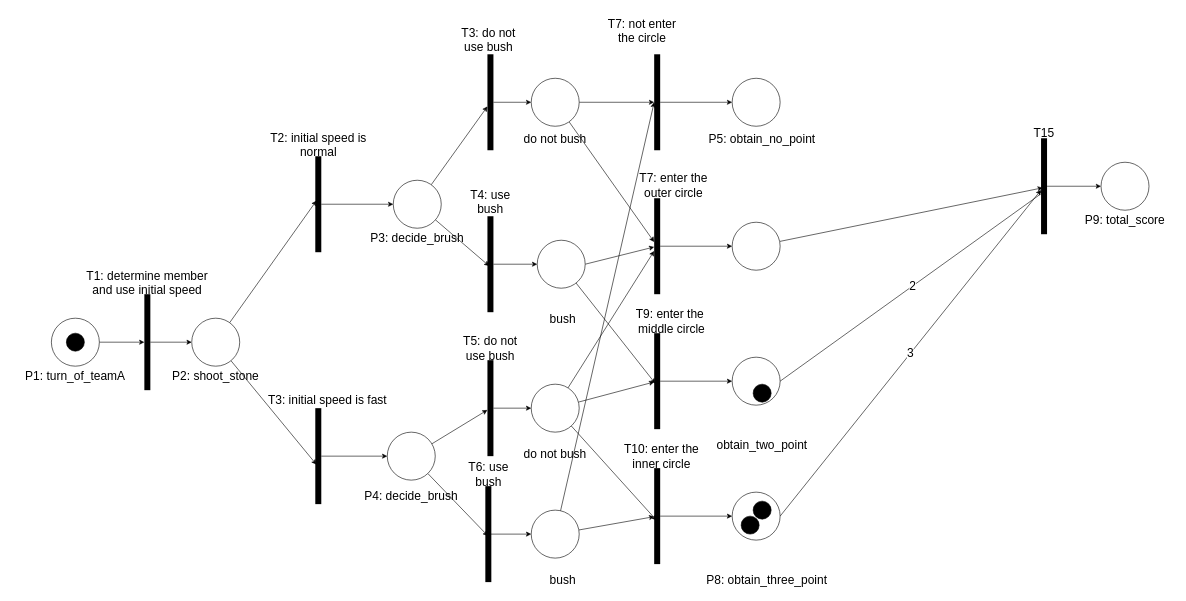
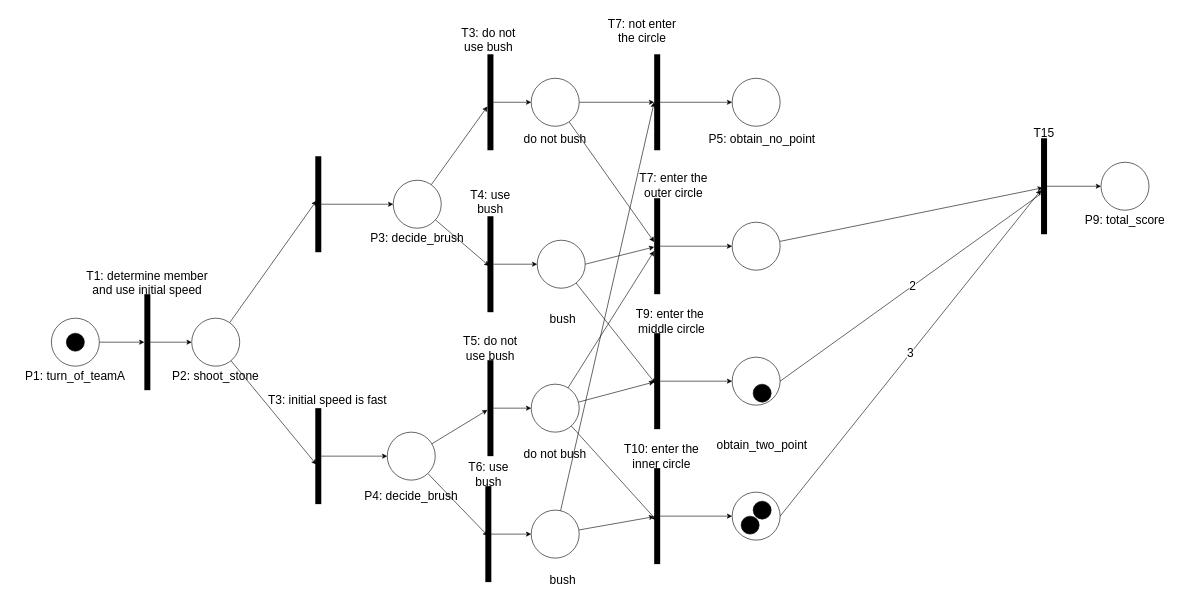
  <mxCell id="0" />
  <mxCell id="1" parent="0" />
  <mxCell id="2" style="edgeStyle=none;rounded=0;orthogonalLoop=1;jettySize=auto;html=1;fontSize=20;" parent="1" source="3" target="6" edge="1"><mxGeometry relative="1" as="geometry"><mxPoint x="245" y="570" as="targetPoint" /></mxGeometry></mxCell>
  <mxCell id="3" value="" style="ellipse;whiteSpace=wrap;html=1;aspect=fixed;fontSize=20;strokeWidth=1;fillColor=#FFFFFF;" parent="1" vertex="1"><mxGeometry x="85" y="530" width="80" height="80" as="geometry" /></mxCell>
  <mxCell id="4" value="P1: turn_of_teamA" style="text;html=1;strokeColor=none;fillColor=none;align=center;verticalAlign=middle;whiteSpace=wrap;rounded=0;fontSize=20;" parent="1" vertex="1"><mxGeometry x="20" y="610" width="210" height="30" as="geometry" /></mxCell>
  <mxCell id="5" style="edgeStyle=none;rounded=0;orthogonalLoop=1;jettySize=auto;html=1;fontSize=20;" parent="1" source="6" target="9" edge="1"><mxGeometry relative="1" as="geometry"><mxPoint x="335" y="570" as="targetPoint" /></mxGeometry></mxCell>
  <mxCell id="6" value="" style="line;strokeWidth=10;direction=south;html=1;fontSize=20;fillColor=#FFFFFF;" parent="1" vertex="1"><mxGeometry x="240" y="490" width="10" height="160" as="geometry" /></mxCell>
  <mxCell id="7" style="edgeStyle=none;rounded=0;orthogonalLoop=1;jettySize=auto;html=1;entryX=0.463;entryY=0.8;entryDx=0;entryDy=0;entryPerimeter=0;fontSize=20;" parent="1" source="9" target="14" edge="1"><mxGeometry relative="1" as="geometry" /></mxCell>
  <mxCell id="8" style="edgeStyle=none;rounded=0;orthogonalLoop=1;jettySize=auto;html=1;entryX=0.588;entryY=0.8;entryDx=0;entryDy=0;entryPerimeter=0;fontSize=20;" parent="1" source="9" target="16" edge="1"><mxGeometry relative="1" as="geometry" /></mxCell>
  <mxCell id="9" value="" style="ellipse;whiteSpace=wrap;html=1;aspect=fixed;fontSize=20;strokeWidth=1;fillColor=#FFFFFF;" parent="1" vertex="1"><mxGeometry x="319" y="530" width="80" height="80" as="geometry" /></mxCell>
  <mxCell id="10" value="P2: shoot_stone" style="text;html=1;strokeColor=none;fillColor=none;align=center;verticalAlign=middle;whiteSpace=wrap;rounded=0;fontSize=20;" parent="1" vertex="1"><mxGeometry x="259" y="610" width="200" height="30" as="geometry" /></mxCell>
  <mxCell id="11" value="" style="edgeStyle=none;rounded=0;orthogonalLoop=1;jettySize=auto;html=1;fontSize=20;" parent="1" source="12" target="6" edge="1"><mxGeometry relative="1" as="geometry" /></mxCell>
  <mxCell id="12" value="T1: determine member and use initial speed" style="text;html=1;strokeColor=none;fillColor=none;align=center;verticalAlign=middle;whiteSpace=wrap;rounded=0;fontSize=20;" parent="1" vertex="1"><mxGeometry x="130" y="450" width="230" height="40" as="geometry" /></mxCell>
  <mxCell id="13" style="edgeStyle=none;rounded=0;orthogonalLoop=1;jettySize=auto;html=1;fontSize=20;" parent="1" source="14" target="21" edge="1"><mxGeometry relative="1" as="geometry"><mxPoint x="635" y="340" as="targetPoint" /></mxGeometry></mxCell>
  <mxCell id="14" value="" style="line;strokeWidth=10;direction=south;html=1;fontSize=20;fillColor=#FFFFFF;" parent="1" vertex="1"><mxGeometry x="525" y="260" width="10" height="160" as="geometry" /></mxCell>
  <mxCell id="15" style="edgeStyle=none;rounded=0;orthogonalLoop=1;jettySize=auto;html=1;fontSize=20;" parent="1" source="16" target="29" edge="1"><mxGeometry relative="1" as="geometry" /></mxCell>
  <mxCell id="16" value="" style="line;strokeWidth=10;direction=south;html=1;fontSize=20;fillColor=#FFFFFF;" parent="1" vertex="1"><mxGeometry x="525" y="680" width="10" height="160" as="geometry" /></mxCell>
- <mxCell id="17" value="T2: initial speed is normal" style="text;html=1;strokeColor=none;fillColor=none;align=center;verticalAlign=middle;whiteSpace=wrap;rounded=0;fontSize=20;" parent="1" vertex="1"><mxGeometry x="429.5" y="225" width="201" height="30" as="geometry" /></mxCell>
  <mxCell id="18" value="T3: initial speed is fast" style="text;html=1;strokeColor=none;fillColor=none;align=center;verticalAlign=middle;whiteSpace=wrap;rounded=0;fontSize=20;" parent="1" vertex="1"><mxGeometry x="445" y="650" width="201" height="30" as="geometry" /></mxCell>
  <mxCell id="19" style="edgeStyle=none;rounded=0;orthogonalLoop=1;jettySize=auto;html=1;entryX=0.519;entryY=0.7;entryDx=0;entryDy=0;entryPerimeter=0;fontSize=20;" parent="1" source="21" target="26" edge="1"><mxGeometry relative="1" as="geometry" /></mxCell>
  <mxCell id="20" style="edgeStyle=none;rounded=0;orthogonalLoop=1;jettySize=auto;html=1;fontSize=20;" parent="1" source="21" target="24" edge="1"><mxGeometry relative="1" as="geometry" /></mxCell>
  <mxCell id="21" value="" style="ellipse;whiteSpace=wrap;html=1;aspect=fixed;fontSize=20;strokeWidth=1;fillColor=#FFFFFF;" parent="1" vertex="1"><mxGeometry x="655" y="300" width="80" height="80" as="geometry" /></mxCell>
  <mxCell id="22" value="P3: decide_brush" style="text;html=1;strokeColor=none;fillColor=none;align=center;verticalAlign=middle;whiteSpace=wrap;rounded=0;fontSize=20;" parent="1" vertex="1"><mxGeometry x="615" y="380" width="160" height="30" as="geometry" /></mxCell>
  <mxCell id="23" style="edgeStyle=orthogonalEdgeStyle;rounded=0;orthogonalLoop=1;jettySize=auto;html=1;entryX=0;entryY=0.5;entryDx=0;entryDy=0;" parent="1" source="24" target="48" edge="1"><mxGeometry relative="1" as="geometry" /></mxCell>
  <mxCell id="24" value="" style="line;strokeWidth=10;direction=south;html=1;fontSize=20;fillColor=#FFFFFF;" parent="1" vertex="1"><mxGeometry x="812" y="90" width="10" height="160" as="geometry" /></mxCell>
  <mxCell id="25" style="edgeStyle=orthogonalEdgeStyle;rounded=0;orthogonalLoop=1;jettySize=auto;html=1;entryX=0;entryY=0.5;entryDx=0;entryDy=0;" parent="1" source="26" target="51" edge="1"><mxGeometry relative="1" as="geometry" /></mxCell>
  <mxCell id="26" value="" style="line;strokeWidth=10;direction=south;html=1;fontSize=20;fillColor=#FFFFFF;" parent="1" vertex="1"><mxGeometry x="812" y="360" width="10" height="160" as="geometry" /></mxCell>
  <mxCell id="27" style="edgeStyle=none;rounded=0;orthogonalLoop=1;jettySize=auto;html=1;entryX=0.519;entryY=0.7;entryDx=0;entryDy=0;entryPerimeter=0;fontSize=20;" parent="1" source="29" target="34" edge="1"><mxGeometry relative="1" as="geometry" /></mxCell>
  <mxCell id="28" style="edgeStyle=none;rounded=0;orthogonalLoop=1;jettySize=auto;html=1;fontSize=20;" parent="1" source="29" target="32" edge="1"><mxGeometry relative="1" as="geometry" /></mxCell>
  <mxCell id="29" value="" style="ellipse;whiteSpace=wrap;html=1;aspect=fixed;fontSize=20;strokeWidth=1;fillColor=#FFFFFF;" parent="1" vertex="1"><mxGeometry x="645" y="720" width="80" height="80" as="geometry" /></mxCell>
  <mxCell id="30" value="P4: decide_brush" style="text;html=1;strokeColor=none;fillColor=none;align=center;verticalAlign=middle;whiteSpace=wrap;rounded=0;fontSize=20;" parent="1" vertex="1"><mxGeometry x="605" y="810" width="160" height="30" as="geometry" /></mxCell>
  <mxCell id="31" style="edgeStyle=none;rounded=0;orthogonalLoop=1;jettySize=auto;html=1;entryX=0;entryY=0.5;entryDx=0;entryDy=0;" parent="1" source="32" target="55" edge="1"><mxGeometry relative="1" as="geometry" /></mxCell>
  <mxCell id="32" value="" style="line;strokeWidth=10;direction=south;html=1;fontSize=20;fillColor=#FFFFFF;" parent="1" vertex="1"><mxGeometry x="812" y="600" width="10" height="160" as="geometry" /></mxCell>
  <mxCell id="33" style="edgeStyle=none;rounded=0;orthogonalLoop=1;jettySize=auto;html=1;entryX=0;entryY=0.5;entryDx=0;entryDy=0;fontSize=20;" parent="1" source="34" target="58" edge="1"><mxGeometry relative="1" as="geometry" /></mxCell>
  <mxCell id="34" value="" style="line;strokeWidth=10;direction=south;html=1;fontSize=20;fillColor=#FFFFFF;" parent="1" vertex="1"><mxGeometry x="812" y="810" width="3" height="160" as="geometry" /></mxCell>
  <mxCell id="35" style="edgeStyle=none;rounded=0;orthogonalLoop=1;jettySize=auto;html=1;entryX=0.516;entryY=0.712;entryDx=0;entryDy=0;entryPerimeter=0;fontSize=20;" parent="1" source="36" target="42" edge="1"><mxGeometry relative="1" as="geometry" /></mxCell>
  <mxCell id="36" value="" style="ellipse;whiteSpace=wrap;html=1;aspect=fixed;fontSize=20;strokeWidth=1;fillColor=#FFFFFF;" parent="1" vertex="1"><mxGeometry x="1220" y="370" width="80" height="80" as="geometry" /></mxCell>
  <mxCell id="37" value="" style="ellipse;whiteSpace=wrap;html=1;aspect=fixed;fontSize=20;strokeWidth=1;fillColor=#FFFFFF;" parent="1" vertex="1"><mxGeometry x="1835" y="270" width="80" height="80" as="geometry" /></mxCell>
  <mxCell id="38" value="P9: total_score" style="text;html=1;strokeColor=none;fillColor=none;align=center;verticalAlign=middle;whiteSpace=wrap;rounded=0;fontSize=20;" parent="1" vertex="1"><mxGeometry x="1795" y="350" width="160" height="30" as="geometry" /></mxCell>
  <mxCell id="39" value="" style="ellipse;whiteSpace=wrap;html=1;aspect=fixed;fontSize=20;strokeWidth=1;fillColor=#FFFFFF;" parent="1" vertex="1"><mxGeometry x="1220" y="130" width="80" height="80" as="geometry" /></mxCell>
  <mxCell id="40" value="P5: obtain_no_point" style="text;html=1;strokeColor=none;fillColor=none;align=center;verticalAlign=middle;whiteSpace=wrap;rounded=0;fontSize=20;" parent="1" vertex="1"><mxGeometry x="1165" y="215" width="210" height="30" as="geometry" /></mxCell>
  <mxCell id="41" style="edgeStyle=orthogonalEdgeStyle;rounded=0;orthogonalLoop=1;jettySize=auto;html=1;entryX=0;entryY=0.5;entryDx=0;entryDy=0;" parent="1" source="42" target="37" edge="1"><mxGeometry relative="1" as="geometry" /></mxCell>
  <mxCell id="42" value="" style="line;strokeWidth=10;direction=south;html=1;fontSize=20;fillColor=#FFFFFF;" parent="1" vertex="1"><mxGeometry x="1735" y="230" width="10" height="160" as="geometry" /></mxCell>
  <mxCell id="43" value="T15" style="text;html=1;strokeColor=none;fillColor=none;align=center;verticalAlign=middle;whiteSpace=wrap;rounded=0;fontSize=20;" parent="1" vertex="1"><mxGeometry x="1650" y="195" width="180" height="50" as="geometry" /></mxCell>
- <mxCell id="44" value="P8: obtain_three_point" style="text;html=1;strokeColor=none;fillColor=none;align=center;verticalAlign=middle;whiteSpace=wrap;rounded=0;fontSize=20;" parent="1" vertex="1"><mxGeometry x="1168" y="950" width="220" height="30" as="geometry" /></mxCell>
  <mxCell id="45" value="" style="ellipse;whiteSpace=wrap;html=1;aspect=fixed;fontSize=20;strokeWidth=1;fillColor=#000000;" parent="1" vertex="1"><mxGeometry x="110" y="555" width="30" height="30" as="geometry" /></mxCell>
  <mxCell id="46" style="edgeStyle=none;rounded=0;orthogonalLoop=1;jettySize=auto;html=1;fontSize=20;" parent="1" source="48" target="66" edge="1"><mxGeometry relative="1" as="geometry" /></mxCell>
  <mxCell id="47" style="rounded=0;orthogonalLoop=1;jettySize=auto;html=1;fontSize=20;" edge="1" parent="1" source="48" target="64"><mxGeometry relative="1" as="geometry" /></mxCell>
  <mxCell id="48" value="" style="ellipse;whiteSpace=wrap;html=1;aspect=fixed;" parent="1" vertex="1"><mxGeometry x="885" y="130" width="80" height="80" as="geometry" /></mxCell>
  <mxCell id="49" style="rounded=0;orthogonalLoop=1;jettySize=auto;html=1;exitX=1;exitY=0.5;exitDx=0;exitDy=0;" parent="1" source="51" target="64" edge="1"><mxGeometry relative="1" as="geometry" /></mxCell>
  <mxCell id="50" style="edgeStyle=none;rounded=0;orthogonalLoop=1;jettySize=auto;html=1;entryX=0.525;entryY=0.8;entryDx=0;entryDy=0;entryPerimeter=0;fontSize=20;" edge="1" parent="1" source="51" target="62"><mxGeometry relative="1" as="geometry" /></mxCell>
  <mxCell id="51" value="" style="ellipse;whiteSpace=wrap;html=1;aspect=fixed;" parent="1" vertex="1"><mxGeometry x="895" y="400" width="80" height="80" as="geometry" /></mxCell>
  <mxCell id="52" style="edgeStyle=none;rounded=0;orthogonalLoop=1;jettySize=auto;html=1;" parent="1" source="55" target="62" edge="1"><mxGeometry relative="1" as="geometry" /></mxCell>
  <mxCell id="53" style="edgeStyle=none;rounded=0;orthogonalLoop=1;jettySize=auto;html=1;fontSize=20;" edge="1" parent="1" source="55" target="64"><mxGeometry relative="1" as="geometry" /></mxCell>
  <mxCell id="54" style="edgeStyle=none;rounded=0;orthogonalLoop=1;jettySize=auto;html=1;entryX=0.544;entryY=0.6;entryDx=0;entryDy=0;entryPerimeter=0;fontSize=20;" edge="1" parent="1" source="55" target="60"><mxGeometry relative="1" as="geometry" /></mxCell>
  <mxCell id="55" value="" style="ellipse;whiteSpace=wrap;html=1;aspect=fixed;" parent="1" vertex="1"><mxGeometry x="885" y="640" width="80" height="80" as="geometry" /></mxCell>
  <mxCell id="56" style="edgeStyle=none;rounded=0;orthogonalLoop=1;jettySize=auto;html=1;fontSize=20;" parent="1" source="58" target="60" edge="1"><mxGeometry relative="1" as="geometry" /></mxCell>
  <mxCell id="57" style="edgeStyle=none;rounded=0;orthogonalLoop=1;jettySize=auto;html=1;entryX=0.5;entryY=1;entryDx=0;entryDy=0;entryPerimeter=0;fontSize=20;" edge="1" parent="1" source="58" target="66"><mxGeometry relative="1" as="geometry" /></mxCell>
  <mxCell id="58" value="" style="ellipse;whiteSpace=wrap;html=1;aspect=fixed;" parent="1" vertex="1"><mxGeometry x="885" y="850" width="80" height="80" as="geometry" /></mxCell>
  <mxCell id="59" style="edgeStyle=none;rounded=0;orthogonalLoop=1;jettySize=auto;html=1;fontSize=20;" edge="1" parent="1" source="60" target="75"><mxGeometry relative="1" as="geometry" /></mxCell>
  <mxCell id="60" value="" style="line;strokeWidth=10;direction=south;html=1;fontSize=20;fillColor=#FFFFFF;" parent="1" vertex="1"><mxGeometry x="1090" y="780" width="10" height="160" as="geometry" /></mxCell>
  <mxCell id="61" style="edgeStyle=none;rounded=0;orthogonalLoop=1;jettySize=auto;html=1;entryX=0;entryY=0.5;entryDx=0;entryDy=0;fontSize=20;" edge="1" parent="1" source="62" target="71"><mxGeometry relative="1" as="geometry" /></mxCell>
  <mxCell id="62" value="" style="line;strokeWidth=10;direction=south;html=1;fontSize=20;fillColor=#FFFFFF;" parent="1" vertex="1"><mxGeometry x="1090" y="555" width="10" height="160" as="geometry" /></mxCell>
  <mxCell id="63" style="edgeStyle=none;rounded=0;orthogonalLoop=1;jettySize=auto;html=1;entryX=0;entryY=0.5;entryDx=0;entryDy=0;fontSize=20;" edge="1" parent="1" source="64" target="36"><mxGeometry relative="1" as="geometry" /></mxCell>
  <mxCell id="64" value="" style="line;strokeWidth=10;direction=south;html=1;fontSize=20;fillColor=#FFFFFF;" parent="1" vertex="1"><mxGeometry x="1090" y="330" width="10" height="160" as="geometry" /></mxCell>
  <mxCell id="65" style="edgeStyle=none;rounded=0;orthogonalLoop=1;jettySize=auto;html=1;fontSize=20;" parent="1" source="66" target="39" edge="1"><mxGeometry relative="1" as="geometry"><mxPoint x="1115" y="170" as="targetPoint" /></mxGeometry></mxCell>
  <mxCell id="66" value="" style="line;strokeWidth=10;direction=south;html=1;fontSize=20;fillColor=#FFFFFF;" parent="1" vertex="1"><mxGeometry x="1090" y="90" width="10" height="160" as="geometry" /></mxCell>
  <mxCell id="67" value="do not bush" style="text;html=1;strokeColor=none;fillColor=none;align=center;verticalAlign=middle;whiteSpace=wrap;rounded=0;fontSize=20;" parent="1" vertex="1"><mxGeometry x="845" y="215" width="160" height="30" as="geometry" /></mxCell>
  <mxCell id="68" value="do not bush" style="text;html=1;strokeColor=none;fillColor=none;align=center;verticalAlign=middle;whiteSpace=wrap;rounded=0;fontSize=20;" parent="1" vertex="1"><mxGeometry x="845" y="740" width="160" height="30" as="geometry" /></mxCell>
  <mxCell id="69" value="&amp;nbsp;bush" style="text;html=1;strokeColor=none;fillColor=none;align=center;verticalAlign=middle;whiteSpace=wrap;rounded=0;fontSize=20;" parent="1" vertex="1"><mxGeometry x="855" y="515" width="160" height="30" as="geometry" /></mxCell>
  <mxCell id="70" value="&amp;nbsp;bush" style="text;html=1;strokeColor=none;fillColor=none;align=center;verticalAlign=middle;whiteSpace=wrap;rounded=0;fontSize=20;" parent="1" vertex="1"><mxGeometry x="855" y="950" width="160" height="30" as="geometry" /></mxCell>
  <mxCell id="71" value="" style="ellipse;whiteSpace=wrap;html=1;aspect=fixed;" parent="1" vertex="1"><mxGeometry x="1220" y="595" width="80" height="80" as="geometry" /></mxCell>
  <mxCell id="72" value="&lt;font style=&quot;font-size: 20px&quot;&gt;2&lt;/font&gt;" style="edgeStyle=none;rounded=0;orthogonalLoop=1;jettySize=auto;html=1;entryX=0.548;entryY=0.333;entryDx=0;entryDy=0;exitX=1;exitY=0.5;exitDx=0;exitDy=0;entryPerimeter=0;" parent="1" source="71" target="42" edge="1"><mxGeometry relative="1" as="geometry"><mxPoint x="1585" y="536.219" as="sourcePoint" /></mxGeometry></mxCell>
  <mxCell id="73" value="" style="ellipse;whiteSpace=wrap;html=1;aspect=fixed;fontSize=20;strokeWidth=1;fillColor=#000000;" parent="1" vertex="1"><mxGeometry x="1255" y="640" width="30" height="30" as="geometry" /></mxCell>
  <mxCell id="74" value="obtain_two_point" style="text;html=1;strokeColor=none;fillColor=none;align=center;verticalAlign=middle;whiteSpace=wrap;rounded=0;fontSize=20;" parent="1" vertex="1"><mxGeometry x="1195" y="720" width="150" height="40" as="geometry" /></mxCell>
  <mxCell id="75" value="" style="ellipse;whiteSpace=wrap;html=1;aspect=fixed;fontSize=20;" parent="1" vertex="1"><mxGeometry x="1220" y="820" width="80" height="80" as="geometry" /></mxCell>
  <mxCell id="76" value="3" style="edgeStyle=none;rounded=0;orthogonalLoop=1;jettySize=auto;html=1;fontSize=20;exitX=1;exitY=0.5;exitDx=0;exitDy=0;" parent="1" source="75" target="42" edge="1"><mxGeometry relative="1" as="geometry"><mxPoint x="1685" y="715.385" as="sourcePoint" /></mxGeometry></mxCell>
  <mxCell id="77" value="" style="ellipse;whiteSpace=wrap;html=1;aspect=fixed;fontSize=20;strokeWidth=1;fillColor=#000000;" parent="1" vertex="1"><mxGeometry x="1235" y="860" width="30" height="30" as="geometry" /></mxCell>
  <mxCell id="78" value="" style="ellipse;whiteSpace=wrap;html=1;aspect=fixed;fontSize=20;strokeWidth=1;fillColor=#000000;" parent="1" vertex="1"><mxGeometry x="1255" y="835" width="30" height="30" as="geometry" /></mxCell>
  <mxCell id="79" value="T3: do not use bush" style="text;html=1;strokeColor=none;fillColor=none;align=center;verticalAlign=middle;whiteSpace=wrap;rounded=0;fontSize=20;" parent="1" vertex="1"><mxGeometry x="756.5" y="50" width="114" height="30" as="geometry" /></mxCell>
  <mxCell id="80" value="T5: do not use bush" style="text;html=1;strokeColor=none;fillColor=none;align=center;verticalAlign=middle;whiteSpace=wrap;rounded=0;fontSize=20;" parent="1" vertex="1"><mxGeometry x="764.12" y="560" width="105.75" height="40" as="geometry" /></mxCell>
  <mxCell id="81" value="T7: not enter the circle" style="text;html=1;strokeColor=none;fillColor=none;align=center;verticalAlign=middle;whiteSpace=wrap;rounded=0;fontSize=20;" parent="1" vertex="1"><mxGeometry x="1005" y="20" width="130" height="60" as="geometry" /></mxCell>
  <mxCell id="82" value="T7: enter the outer circle" style="text;html=1;strokeColor=none;fillColor=none;align=center;verticalAlign=middle;whiteSpace=wrap;rounded=0;fontSize=20;" parent="1" vertex="1"><mxGeometry x="1040" y="285" width="165" height="45" as="geometry" /></mxCell>
  <mxCell id="83" value="T9: enter the &amp;nbsp;middle circle" style="text;html=1;strokeColor=none;fillColor=none;align=center;verticalAlign=middle;whiteSpace=wrap;rounded=0;fontSize=20;" parent="1" vertex="1"><mxGeometry x="1030" y="520" width="173" height="30" as="geometry" /></mxCell>
  <mxCell id="84" value="T10: enter the inner circle" style="text;html=1;strokeColor=none;fillColor=none;align=center;verticalAlign=middle;whiteSpace=wrap;rounded=0;fontSize=20;" parent="1" vertex="1"><mxGeometry x="1030" y="745" width="145" height="30" as="geometry" /></mxCell>
  <mxCell id="85" value="&lt;font style=&quot;font-size: 20px&quot;&gt;T4: use bush&lt;/font&gt;" style="text;html=1;strokeColor=none;fillColor=none;align=center;verticalAlign=middle;whiteSpace=wrap;rounded=0;" vertex="1" parent="1"><mxGeometry x="772" y="315" width="90" height="40" as="geometry" /></mxCell>
  <mxCell id="86" value="T6: use bush" style="text;html=1;strokeColor=none;fillColor=none;align=center;verticalAlign=middle;whiteSpace=wrap;rounded=0;fontSize=20;" vertex="1" parent="1"><mxGeometry x="767.75" y="770" width="91.5" height="40" as="geometry" /></mxCell>
